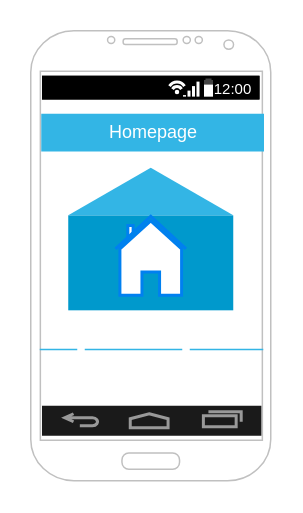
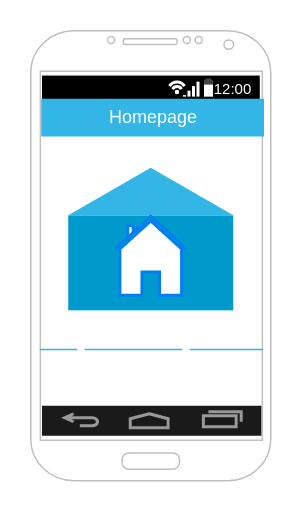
  <mxCell id="0" />
  <mxCell id="1" parent="0" />
  <mxCell id="2" value="" style="verticalLabelPosition=bottom;verticalAlign=top;html=1;shadow=0;dashed=0;strokeWidth=1;shape=mxgraph.android.phone2;strokeColor=#c0c0c0;" vertex="1" parent="1"><mxGeometry x="20" y="20" width="160" height="300" as="geometry" /></mxCell>
  <mxCell id="3" value="" style="strokeWidth=1;html=1;shadow=0;dashed=0;shape=mxgraph.android.statusBar;align=center;fillColor=#000000;strokeColor=#ffffff;fontColor=#ffffff;fontSize=10;" vertex="1" parent="1"><mxGeometry x="27.5" y="50" width="145" height="15.83" as="geometry" /></mxCell>
- <mxCell id="4" value="&lt;font style=&quot;font-size: 12px&quot;&gt;Homepage&lt;/font&gt;" style="whiteSpace=wrap;html=1;shadow=0;dashed=0;fontSize=10;align=center;fillColor=#33b5e5;strokeColor=#33B5E5;fontColor=#FFFFFF;" vertex="1" parent="1"><mxGeometry x="27.5" y="75.83" width="147.5" height="24.17" as="geometry" /></mxCell>
+ <mxCell id="4" value="&lt;font style=&quot;font-size: 12px&quot;&gt;Homepage&lt;/font&gt;" style="whiteSpace=wrap;html=1;shadow=0;dashed=0;fontSize=10;align=center;fillColor=#33b5e5;strokeColor=#33B5E5;fontColor=#FFFFFF;" vertex="1" parent="1"><mxGeometry x="27.5" y="65.83" width="147.5" height="24.17" as="geometry" /></mxCell>
  <mxCell id="5" value="" style="verticalLabelPosition=bottom;verticalAlign=top;html=1;shadow=0;dashed=0;strokeWidth=1;shape=mxgraph.android.text_insertion_point;" vertex="1" parent="1"><mxGeometry x="45" y="111.38" width="110" height="95" as="geometry" /></mxCell>
  <mxCell id="6" value="" style="html=1;verticalLabelPosition=bottom;align=center;labelBackgroundColor=#ffffff;verticalAlign=top;strokeWidth=2;strokeColor=#0080F0;shadow=0;dashed=0;shape=mxgraph.ios7.icons.home;" vertex="1" parent="1"><mxGeometry x="76.5" y="143.63" width="47" height="52.75" as="geometry" /></mxCell>
  <mxCell id="7" value="" style="verticalLabelPosition=bottom;verticalAlign=top;html=1;shadow=0;dashed=0;strokeWidth=2;shape=mxgraph.android.navigation_bar_1;fillColor=#1A1A1A;strokeColor=#999999;" vertex="1" parent="1"><mxGeometry x="27.5" y="270" width="146.25" height="20" as="geometry" /></mxCell>
  <mxCell id="8" value="" style="verticalLabelPosition=bottom;verticalAlign=top;html=1;shadow=0;dashed=0;strokeWidth=1;shape=mxgraph.android.indeterminate_progress_bar;strokeColor=#33B5E5;pointerEvents=1" vertex="1" parent="1"><mxGeometry x="26" y="230" width="149" height="5" as="geometry" /></mxCell>
